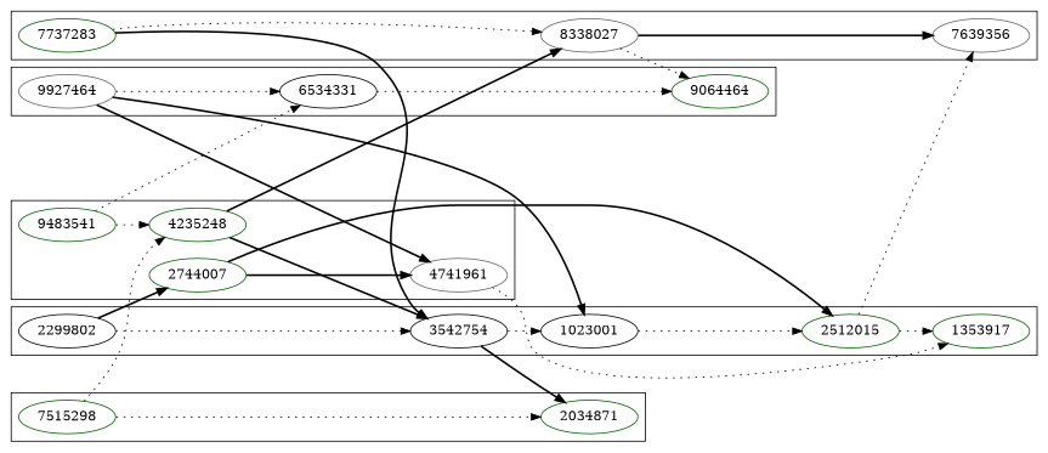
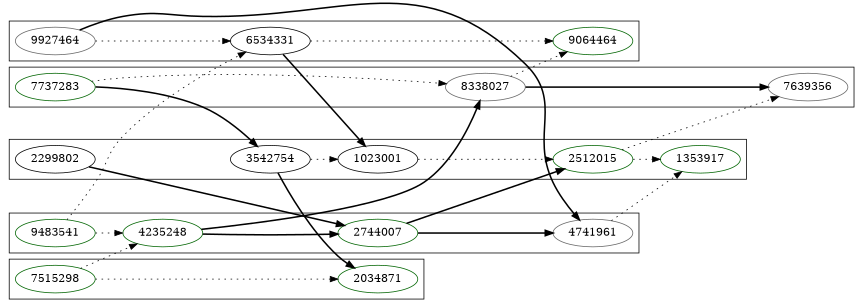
  digraph {
    newrank=true
    rankdir=LR
    node [color=darkgreen]
    edge [style=dotted]
    9483541
    7737283
    7515298
    9927464 [color=gray40]
    2299802 [color=black]
    8338027 [color=gray40]
    7639356 [color=gray40]
    4235248
    2744007
    4741961 [color=gray40]
    2034871
    6534331 [color=black]
    9064464
    3542754 [color=black]
    1023001 [color=black]
    2512015
    1353917
    subgraph sub_1 {
      rank=same
      9483541
      7737283
      7515298
      9927464
      2299802
    }
    subgraph cluster_2 {
      7737283
      8338027
      7639356
    }
    subgraph cluster_3 {
      9483541
      4235248
      2744007
      4741961
    }
    subgraph cluster_4 {
      7515298
      2034871
    }
    subgraph cluster_5 {
      9927464
      6534331
      9064464
    }
    subgraph cluster_6 {
      2299802
      3542754
      1023001
      2512015
      1353917
    }
    9483541 -> 4235248 [minlen=1]
    9483541 -> 6534331
    7737283 -> 8338027 [minlen=4]
    7737283 -> 3542754 [style=bold]
    7515298 -> 4235248
    7515298 -> 2034871 [minlen=3]
    9927464 -> 4741961 [style=bold]
    9927464 -> 6534331 [minlen=2]
    2299802 -> 2744007 [style=bold]
-   2299802 -> 3542754 [minlen=2]
    8338027 -> 7639356 [minlen=3 style=bold]
    8338027 -> 9064464
    4235248 -> 8338027 [style=bold]
-   4235248 -> 3542754 [minlen=2 style=bold]
+   4235248 -> 2744007 [minlen=2 style=bold]
    2744007 -> 4741961 [minlen=2 style=bold]
    2744007 -> 2512015 [style=bold]
    4741961 -> 1353917
    6534331 -> 9064464 [minlen=3]
-   9927464 -> 1023001 [style=bold]
+   6534331 -> 1023001 [style=bold]
    3542754 -> 2034871 [style=bold]
    3542754 -> 1023001 [minlen=1]
    1023001 -> 2512015 [minlen=2]
    2512015 -> 7639356
    2512015 -> 1353917 [minlen=1]
  }
